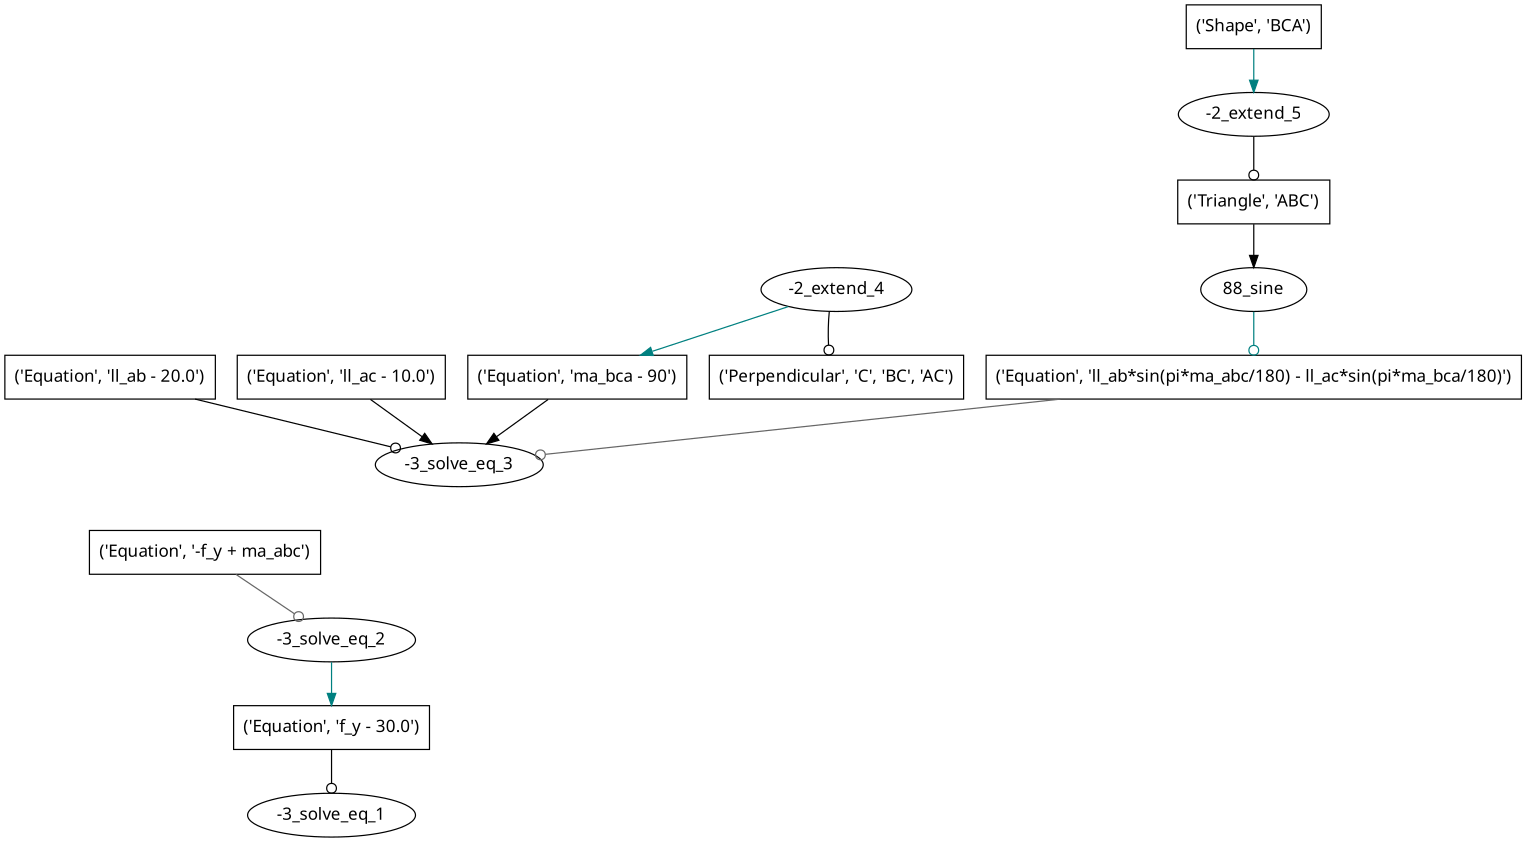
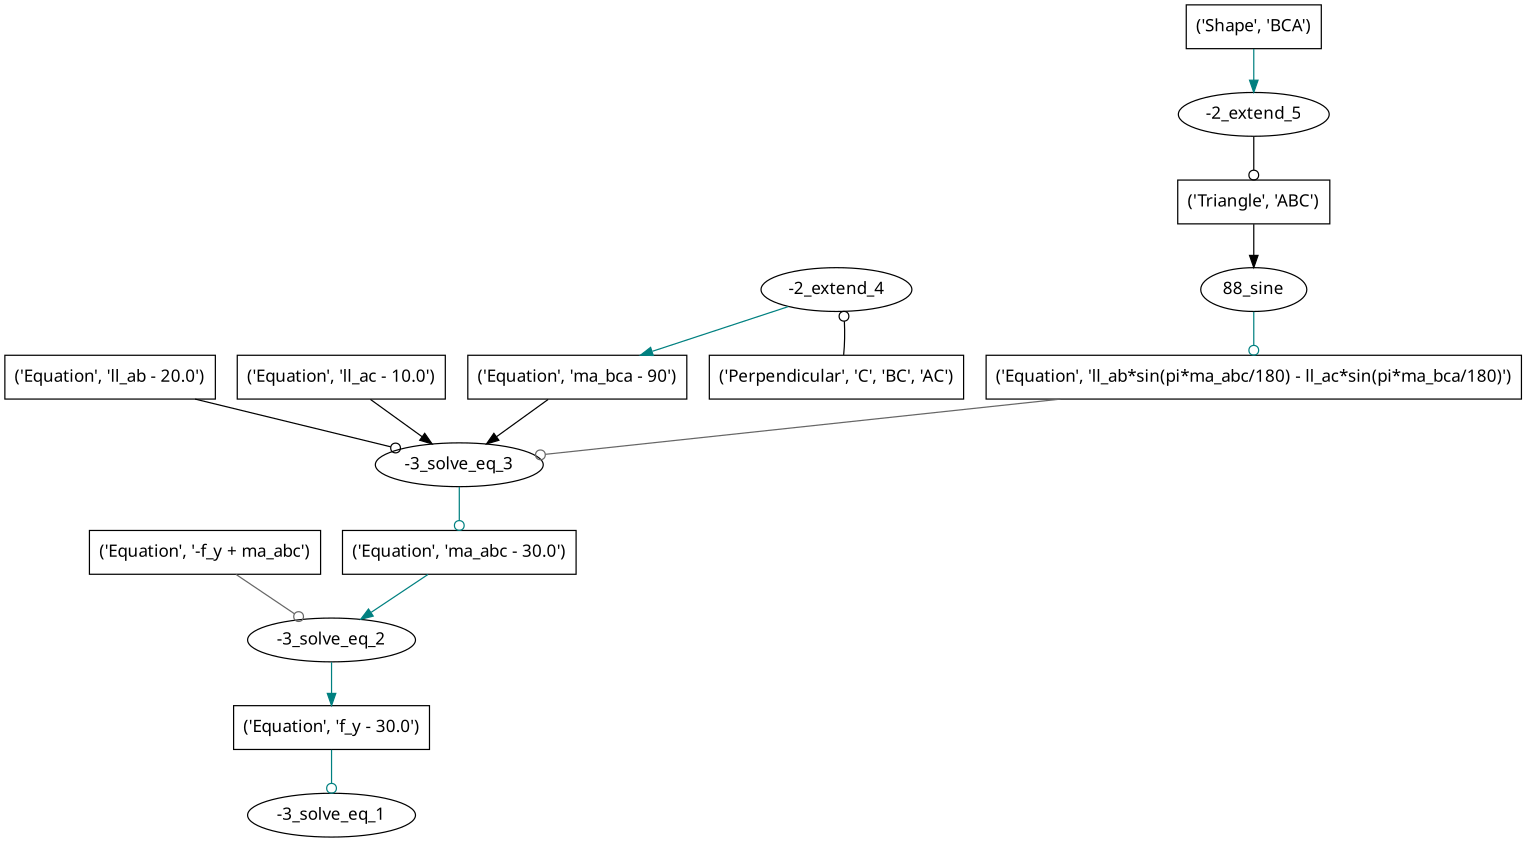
  digraph {
    fontname="Noto Sans"
    node [fontname="Noto Sans" shape=box]
    edge [arrowhead=odot color=black fontname="Noto Sans"]
    n1 [label="-3_solve_eq_1" shape=""]
    n2 [label="('Equation', 'f_y - 30.0')"]
    n3 [label="-3_solve_eq_2" shape=""]
    n4 [label="('Equation', '-f_y + ma_abc')"]
+   n5 [label="('Equation', 'ma_abc - 30.0')"]
    n6 [label="-3_solve_eq_3" shape=""]
    n7 [label="('Equation', 'll_ab - 20.0')"]
    n8 [label="('Equation', 'll_ac - 10.0')"]
    n9 [label="('Equation', 'ma_bca - 90')"]
    n10 [label="('Equation', 'll_ab*sin(pi*ma_abc/180) - ll_ac*sin(pi*ma_bca/180)')"]
    n11 [label="-2_extend_4" shape=""]
    n12 [label="('Perpendicular', 'C', 'BC', 'AC')"]
    n13 [label="88_sine" shape=""]
    n14 [label="('Triangle', 'ABC')"]
    n15 [label="-2_extend_5" shape=""]
    n16 [label="('Shape', 'BCA')"]
-   n2 -> n1
+   n2 -> n1 [color=teal]
    n3 -> n2 [arrowhead=normal color=teal]
    n4 -> n3 [color=gray40]
+   n5 -> n3 [arrowhead=normal color=teal]
+   n6 -> n5 [color=teal]
    n7 -> n6
    n8 -> n6 [arrowhead=normal]
    n9 -> n6 [arrowhead=normal]
    n10 -> n6 [color=gray40]
    n11 -> n9 [arrowhead=normal color=teal]
-   n11 -> n12
+   n12 -> n11
    n13 -> n10 [color=teal]
    n14 -> n13 [arrowhead=normal]
    n15 -> n14
    n16 -> n15 [arrowhead=normal color=teal]
  }
